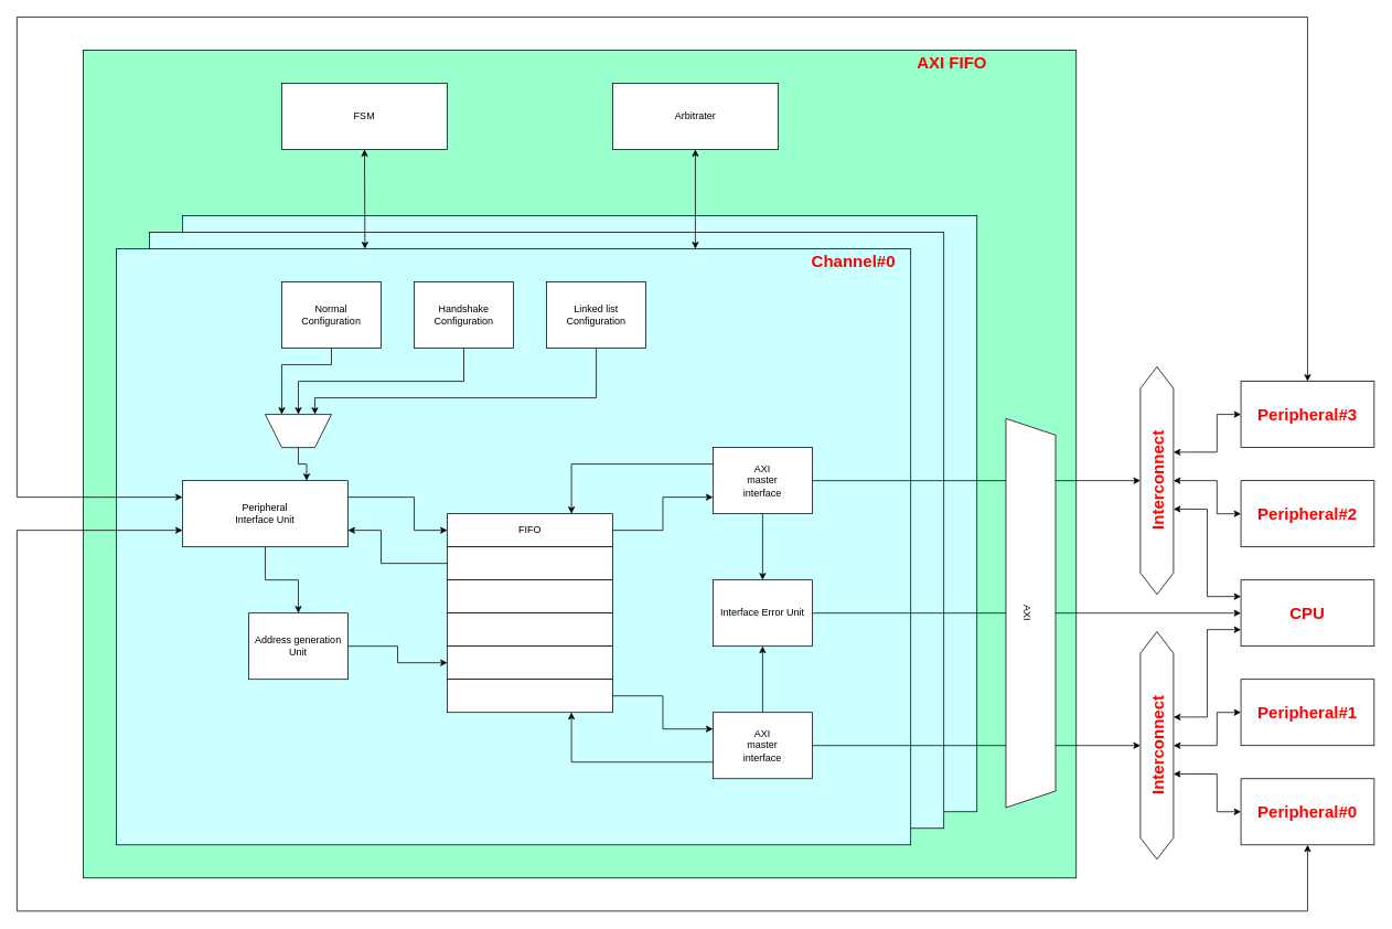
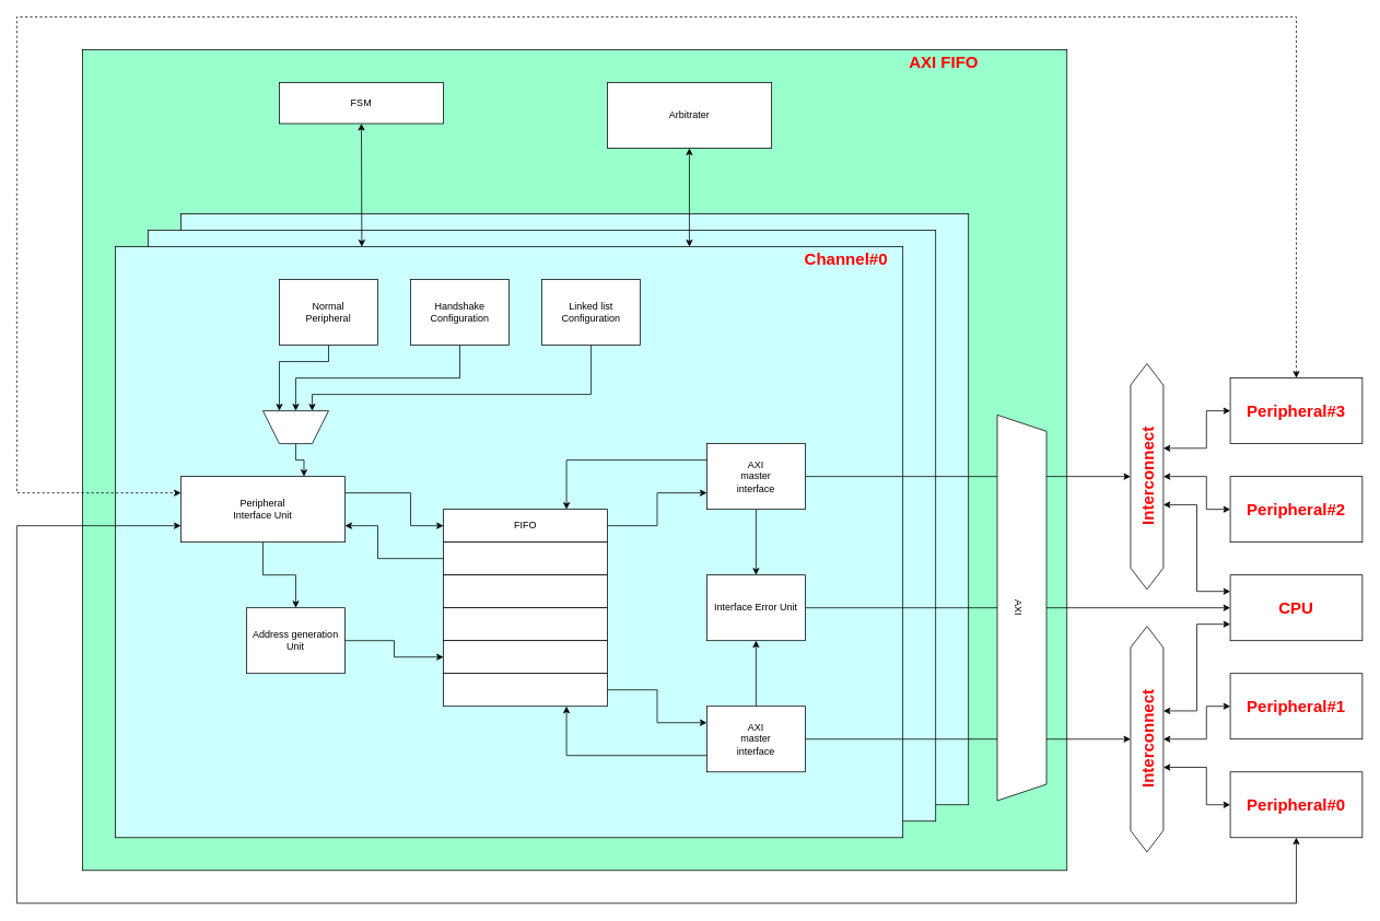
  <mxCell id="0" />
  <mxCell id="1" parent="0" />
  <mxCell id="2" value="" style="rounded=0;whiteSpace=wrap;html=1;fillColor=#99FFCC;" parent="1" vertex="1"><mxGeometry x="100" y="60" width="1200" height="1000" as="geometry" /></mxCell>
  <mxCell id="3" value="" style="rounded=0;whiteSpace=wrap;html=1;fillColor=#CCFFFF;" parent="1" vertex="1"><mxGeometry x="220" width="960" height="720" as="geometry" y="260" /></mxCell>
  <mxCell id="4" value="" style="rounded=0;whiteSpace=wrap;html=1;fillColor=#CCFFFF;" parent="1" vertex="1"><mxGeometry x="180" y="280" width="960" height="720" as="geometry" /></mxCell>
  <mxCell id="5" value="" style="rounded=0;whiteSpace=wrap;html=1;fillColor=#CCFFFF;" parent="1" vertex="1"><mxGeometry x="140" y="300" width="960" height="720" as="geometry" /></mxCell>
  <mxCell id="6" value="Arbitrater" style="rounded=0;whiteSpace=wrap;html=1;" parent="1" vertex="1"><mxGeometry x="740" y="100" width="200" height="80" as="geometry" /></mxCell>
  <mxCell id="7" style="edgeStyle=orthogonalEdgeStyle;rounded=0;orthogonalLoop=1;jettySize=auto;html=1;exitX=0.5;exitY=1;exitDx=0;exitDy=0;entryX=0.75;entryY=1;entryDx=0;entryDy=0;" parent="1" source="8" target="26" edge="1"><mxGeometry relative="1" as="geometry"><Array as="points"><mxPoint x="400" y="440" /><mxPoint x="340" y="440" /></Array></mxGeometry></mxCell>
- <mxCell id="8" value="Normal&lt;br&gt;Configuration" style="rounded=0;whiteSpace=wrap;html=1;" parent="1" vertex="1"><mxGeometry x="340" y="340" width="120" height="80" as="geometry" /></mxCell>
+ <mxCell id="8" value="Normal&lt;br&gt;Peripheral" style="rounded=0;whiteSpace=wrap;html=1;" parent="1" vertex="1"><mxGeometry x="340" y="340" width="120" height="80" as="geometry" /></mxCell>
  <mxCell id="9" style="edgeStyle=orthogonalEdgeStyle;rounded=0;orthogonalLoop=1;jettySize=auto;html=1;exitX=0.5;exitY=1;exitDx=0;exitDy=0;" parent="1" source="10" target="26" edge="1"><mxGeometry relative="1" as="geometry" /></mxCell>
  <mxCell id="10" value="Handshake&lt;br&gt;Configuration" style="rounded=0;whiteSpace=wrap;html=1;" parent="1" vertex="1"><mxGeometry x="500" y="340" width="120" height="80" as="geometry" /></mxCell>
  <mxCell id="11" style="edgeStyle=orthogonalEdgeStyle;rounded=0;orthogonalLoop=1;jettySize=auto;html=1;exitX=0.5;exitY=1;exitDx=0;exitDy=0;entryX=0.25;entryY=1;entryDx=0;entryDy=0;" parent="1" source="12" target="26" edge="1"><mxGeometry relative="1" as="geometry"><Array as="points"><mxPoint x="720" y="480" /><mxPoint x="380" y="480" /></Array></mxGeometry></mxCell>
  <mxCell id="12" value="Linked list&lt;br&gt;Configuration" style="rounded=0;whiteSpace=wrap;html=1;" parent="1" vertex="1"><mxGeometry x="660" y="340" width="120" height="80" as="geometry" /></mxCell>
  <mxCell id="13" style="edgeStyle=orthogonalEdgeStyle;rounded=0;orthogonalLoop=1;jettySize=auto;html=1;exitX=0.5;exitY=1;exitDx=0;exitDy=0;" parent="1" source="16" target="37" edge="1"><mxGeometry relative="1" as="geometry" /></mxCell>
  <mxCell id="14" style="edgeStyle=orthogonalEdgeStyle;rounded=0;orthogonalLoop=1;jettySize=auto;html=1;exitX=0;exitY=0.25;exitDx=0;exitDy=0;entryX=0.75;entryY=0;entryDx=0;entryDy=0;" parent="1" source="16" target="30" edge="1"><mxGeometry relative="1" as="geometry" /></mxCell>
  <mxCell id="15" style="edgeStyle=orthogonalEdgeStyle;rounded=0;orthogonalLoop=1;jettySize=auto;html=1;exitX=1;exitY=0.5;exitDx=0;exitDy=0;entryX=0.5;entryY=1;entryDx=0;entryDy=0;" parent="1" source="16" target="49" edge="1"><mxGeometry relative="1" as="geometry" /></mxCell>
  <mxCell id="16" value="AXI&lt;br&gt;master&lt;br&gt;interface" style="rounded=0;whiteSpace=wrap;html=1;" parent="1" vertex="1"><mxGeometry x="861" y="540" width="120" height="80" as="geometry" /></mxCell>
  <mxCell id="17" style="edgeStyle=orthogonalEdgeStyle;rounded=0;orthogonalLoop=1;jettySize=auto;html=1;exitX=0.5;exitY=0;exitDx=0;exitDy=0;entryX=0.5;entryY=1;entryDx=0;entryDy=0;" parent="1" source="20" target="37" edge="1"><mxGeometry relative="1" as="geometry" /></mxCell>
  <mxCell id="18" style="edgeStyle=orthogonalEdgeStyle;rounded=0;orthogonalLoop=1;jettySize=auto;html=1;exitX=0;exitY=0.75;exitDx=0;exitDy=0;entryX=0.75;entryY=1;entryDx=0;entryDy=0;" parent="1" source="20" target="35" edge="1"><mxGeometry relative="1" as="geometry" /></mxCell>
  <mxCell id="19" style="edgeStyle=orthogonalEdgeStyle;rounded=0;orthogonalLoop=1;jettySize=auto;html=1;exitX=1;exitY=0.5;exitDx=0;exitDy=0;entryX=0.5;entryY=1;entryDx=0;entryDy=0;" parent="1" source="20" target="52" edge="1"><mxGeometry relative="1" as="geometry" /></mxCell>
  <mxCell id="20" value="AXI&lt;br&gt;master&lt;br&gt;interface" style="rounded=0;whiteSpace=wrap;html=1;" parent="1" vertex="1"><mxGeometry x="861" y="860" width="120" height="80" as="geometry" /></mxCell>
- <mxCell id="21" value="FSM" style="rounded=0;whiteSpace=wrap;html=1;" parent="1" vertex="1"><mxGeometry x="340" y="100" width="200" height="80" as="geometry" /></mxCell>
+ <mxCell id="21" value="FSM" style="rounded=0;whiteSpace=wrap;html=1;" parent="1" vertex="1"><mxGeometry x="340" y="100" width="200" height="50" as="geometry" /></mxCell>
  <mxCell id="22" style="edgeStyle=orthogonalEdgeStyle;rounded=0;orthogonalLoop=1;jettySize=auto;html=1;exitX=0.5;exitY=1;exitDx=0;exitDy=0;entryX=0.5;entryY=0;entryDx=0;entryDy=0;" parent="1" source="24" target="28" edge="1"><mxGeometry relative="1" as="geometry" /></mxCell>
  <mxCell id="23" style="edgeStyle=orthogonalEdgeStyle;rounded=0;orthogonalLoop=1;jettySize=auto;html=1;exitX=1;exitY=0.25;exitDx=0;exitDy=0;entryX=0;entryY=0.5;entryDx=0;entryDy=0;" parent="1" source="24" target="30" edge="1"><mxGeometry relative="1" as="geometry"><Array as="points"><mxPoint x="500" y="600" /><mxPoint x="500" y="640" /></Array></mxGeometry></mxCell>
  <mxCell id="24" value="Peripheral&lt;br&gt;Interface Unit" style="rounded=0;whiteSpace=wrap;html=1;" parent="1" vertex="1"><mxGeometry x="220" y="580" width="200" height="80" as="geometry" /></mxCell>
  <mxCell id="25" style="edgeStyle=orthogonalEdgeStyle;rounded=0;orthogonalLoop=1;jettySize=auto;html=1;exitX=0.5;exitY=0;exitDx=0;exitDy=0;entryX=0.75;entryY=0;entryDx=0;entryDy=0;" parent="1" source="26" target="24" edge="1"><mxGeometry relative="1" as="geometry" /></mxCell>
  <mxCell id="26" value="" style="shape=trapezoid;perimeter=trapezoidPerimeter;whiteSpace=wrap;html=1;fixedSize=1;rotation=-180;" parent="1" vertex="1"><mxGeometry x="320" y="500" width="80" height="40" as="geometry" /></mxCell>
  <mxCell id="27" style="edgeStyle=orthogonalEdgeStyle;rounded=0;orthogonalLoop=1;jettySize=auto;html=1;exitX=1;exitY=0.5;exitDx=0;exitDy=0;entryX=0;entryY=0.5;entryDx=0;entryDy=0;" parent="1" source="28" target="34" edge="1"><mxGeometry relative="1" as="geometry" /></mxCell>
  <mxCell id="28" value="Address generation Unit" style="rounded=0;whiteSpace=wrap;html=1;" parent="1" vertex="1"><mxGeometry x="300" y="740" width="120" height="80" as="geometry" /></mxCell>
  <mxCell id="29" value="" style="group" parent="1" vertex="1" connectable="0"><mxGeometry x="540" y="620" width="200" height="240" as="geometry" /></mxCell>
  <mxCell id="30" value="FIFO" style="rounded=0;whiteSpace=wrap;html=1;" parent="29" vertex="1"><mxGeometry width="200" height="40" as="geometry" /></mxCell>
  <mxCell id="31" value="" style="rounded=0;whiteSpace=wrap;html=1;" parent="29" vertex="1"><mxGeometry y="40" width="200" height="40" as="geometry" /></mxCell>
  <mxCell id="32" value="" style="rounded=0;whiteSpace=wrap;html=1;" parent="29" vertex="1"><mxGeometry y="80" width="200" height="40" as="geometry" /></mxCell>
  <mxCell id="33" value="" style="rounded=0;whiteSpace=wrap;html=1;" parent="29" vertex="1"><mxGeometry y="120" width="200" height="40" as="geometry" /></mxCell>
  <mxCell id="34" value="" style="rounded=0;whiteSpace=wrap;html=1;" parent="29" vertex="1"><mxGeometry y="160" width="200" height="40" as="geometry" /></mxCell>
  <mxCell id="35" value="" style="rounded=0;whiteSpace=wrap;html=1;" parent="29" vertex="1"><mxGeometry y="200" width="200" height="40" as="geometry" /></mxCell>
  <mxCell id="36" style="edgeStyle=orthogonalEdgeStyle;rounded=0;orthogonalLoop=1;jettySize=auto;html=1;exitX=1;exitY=0.5;exitDx=0;exitDy=0;entryX=0;entryY=0.5;entryDx=0;entryDy=0;" parent="1" source="37" target="42" edge="1"><mxGeometry relative="1" as="geometry" /></mxCell>
  <mxCell id="37" value="Interface Error Unit" style="rounded=0;whiteSpace=wrap;html=1;" parent="1" vertex="1"><mxGeometry x="861" y="700" width="120" height="80" as="geometry" /></mxCell>
  <mxCell id="38" style="edgeStyle=orthogonalEdgeStyle;rounded=0;orthogonalLoop=1;jettySize=auto;html=1;exitX=1;exitY=0.5;exitDx=0;exitDy=0;entryX=0;entryY=0.75;entryDx=0;entryDy=0;" parent="1" source="30" target="16" edge="1"><mxGeometry relative="1" as="geometry" /></mxCell>
  <mxCell id="39" style="edgeStyle=orthogonalEdgeStyle;rounded=0;orthogonalLoop=1;jettySize=auto;html=1;exitX=1;exitY=0.5;exitDx=0;exitDy=0;entryX=0;entryY=0.25;entryDx=0;entryDy=0;" parent="1" source="35" target="20" edge="1"><mxGeometry relative="1" as="geometry" /></mxCell>
  <mxCell id="40" style="edgeStyle=orthogonalEdgeStyle;rounded=0;orthogonalLoop=1;jettySize=auto;html=1;exitX=0;exitY=0.25;exitDx=0;exitDy=0;entryX=0.625;entryY=0;entryDx=0;entryDy=0;fontSize=20;fontColor=#FF0000;startArrow=classic;startFill=1;" parent="1" source="42" target="49" edge="1"><mxGeometry relative="1" as="geometry" /></mxCell>
  <mxCell id="41" style="edgeStyle=orthogonalEdgeStyle;rounded=0;orthogonalLoop=1;jettySize=auto;html=1;exitX=0;exitY=0.75;exitDx=0;exitDy=0;entryX=0.375;entryY=0;entryDx=0;entryDy=0;fontSize=20;fontColor=#FF0000;startArrow=classic;startFill=1;" parent="1" source="42" target="52" edge="1"><mxGeometry relative="1" as="geometry" /></mxCell>
  <mxCell id="42" value="&lt;b&gt;&lt;font style=&quot;font-size: 20px;&quot; color=&quot;#ff0000&quot;&gt;CPU&lt;/font&gt;&lt;/b&gt;" style="rounded=0;whiteSpace=wrap;html=1;" parent="1" vertex="1"><mxGeometry x="1499" y="700" width="161" height="80" as="geometry" /></mxCell>
  <mxCell id="43" style="edgeStyle=orthogonalEdgeStyle;rounded=0;orthogonalLoop=1;jettySize=auto;html=1;exitX=0;exitY=0.5;exitDx=0;exitDy=0;entryX=1;entryY=0.75;entryDx=0;entryDy=0;" parent="1" source="31" target="24" edge="1"><mxGeometry relative="1" as="geometry"><Array as="points"><mxPoint x="460" y="680" /><mxPoint x="460" y="640" /></Array></mxGeometry></mxCell>
  <mxCell id="44" value="" style="endArrow=classic;startArrow=classic;html=1;rounded=0;entryX=0.5;entryY=1;entryDx=0;entryDy=0;exitX=0.313;exitY=0;exitDx=0;exitDy=0;exitPerimeter=0;" parent="1" source="5" target="21" edge="1"><mxGeometry width="50" height="50" relative="1" as="geometry"><mxPoint x="440" y="240" as="sourcePoint" /><mxPoint x="460" y="190" as="targetPoint" /></mxGeometry></mxCell>
  <mxCell id="45" value="" style="endArrow=classic;startArrow=classic;html=1;rounded=0;entryX=0.5;entryY=1;entryDx=0;entryDy=0;exitX=0.313;exitY=0;exitDx=0;exitDy=0;exitPerimeter=0;" parent="1" edge="1"><mxGeometry width="50" height="50" relative="1" as="geometry"><mxPoint x="839.71" y="300" as="sourcePoint" /><mxPoint x="839.71" y="180" as="targetPoint" /></mxGeometry></mxCell>
  <mxCell id="46" value="&lt;font color=&quot;#ff0000&quot; style=&quot;font-size: 20px;&quot;&gt;AXI FIFO&lt;/font&gt;" style="text;html=1;strokeColor=none;fillColor=none;align=center;verticalAlign=middle;whiteSpace=wrap;rounded=0;fontSize=20;fontStyle=1" parent="1" vertex="1"><mxGeometry x="1080" y="60" width="140" height="30" as="geometry" /></mxCell>
  <mxCell id="47" value="&lt;font color=&quot;#ff0000&quot; style=&quot;font-size: 20px;&quot;&gt;Channel#0&lt;/font&gt;" style="text;html=1;strokeColor=none;fillColor=none;align=center;verticalAlign=middle;whiteSpace=wrap;rounded=0;fontSize=20;fontStyle=1" parent="1" vertex="1"><mxGeometry x="961" y="300" width="140" height="30" as="geometry" /></mxCell>
  <mxCell id="48" value="" style="group" parent="1" vertex="1" connectable="0"><mxGeometry x="1377.5" y="442.5" width="40" height="275" as="geometry" /></mxCell>
  <mxCell id="49" value="" style="verticalLabelPosition=bottom;verticalAlign=top;html=1;shape=hexagon;perimeter=hexagonPerimeter2;arcSize=6;size=0.095;rotation=90;" parent="48" vertex="1"><mxGeometry x="-117.5" y="117.5" width="275" height="40" as="geometry" /></mxCell>
  <mxCell id="50" value="&lt;b&gt;Interconnect&lt;/b&gt;" style="text;html=1;strokeColor=none;fillColor=none;align=center;verticalAlign=middle;whiteSpace=wrap;rounded=0;fontSize=20;fontColor=#FF0000;rotation=-90;" parent="48" vertex="1"><mxGeometry x="-40" y="122.5" width="120" height="30" as="geometry" /></mxCell>
  <mxCell id="51" value="" style="group" parent="1" vertex="1" connectable="0"><mxGeometry x="1377.5" y="762.5" width="40" height="275" as="geometry" /></mxCell>
  <mxCell id="52" value="" style="verticalLabelPosition=bottom;verticalAlign=top;html=1;shape=hexagon;perimeter=hexagonPerimeter2;arcSize=6;size=0.095;rotation=90;" parent="51" vertex="1"><mxGeometry x="-117.5" y="117.5" width="275" height="40" as="geometry" /></mxCell>
  <mxCell id="53" value="&lt;b&gt;Interconnect&lt;/b&gt;" style="text;html=1;strokeColor=none;fillColor=none;align=center;verticalAlign=middle;whiteSpace=wrap;rounded=0;fontSize=20;fontColor=#FF0000;rotation=-90;" parent="51" vertex="1"><mxGeometry x="-40" y="122.5" width="120" height="30" as="geometry" /></mxCell>
  <mxCell id="54" style="edgeStyle=orthogonalEdgeStyle;rounded=0;orthogonalLoop=1;jettySize=auto;html=1;exitX=0;exitY=0.5;exitDx=0;exitDy=0;entryX=0.5;entryY=0;entryDx=0;entryDy=0;fontSize=20;fontColor=#FF0000;startArrow=classic;startFill=1;" parent="1" source="55" target="52" edge="1"><mxGeometry relative="1" as="geometry"><Array as="points"><mxPoint x="1470" y="860" /><mxPoint x="1470" y="900" /></Array></mxGeometry></mxCell>
  <mxCell id="55" value="&lt;b style=&quot;border-color: var(--border-color);&quot;&gt;&lt;font style=&quot;border-color: var(--border-color); font-size: 20px;&quot; color=&quot;#ff0000&quot;&gt;Peripheral#1&lt;/font&gt;&lt;/b&gt;" style="rounded=0;whiteSpace=wrap;html=1;" parent="1" vertex="1"><mxGeometry x="1499" y="820" width="161" height="80" as="geometry" /></mxCell>
  <mxCell id="56" style="edgeStyle=orthogonalEdgeStyle;rounded=0;orthogonalLoop=1;jettySize=auto;html=1;exitX=0;exitY=0.5;exitDx=0;exitDy=0;entryX=0.625;entryY=0;entryDx=0;entryDy=0;fontSize=20;fontColor=#FF0000;startArrow=classic;startFill=1;" parent="1" source="58" target="52" edge="1"><mxGeometry relative="1" as="geometry"><Array as="points"><mxPoint x="1470" y="980" /><mxPoint x="1470" y="934" /></Array></mxGeometry></mxCell>
  <mxCell id="57" style="edgeStyle=orthogonalEdgeStyle;rounded=0;orthogonalLoop=1;jettySize=auto;html=1;exitX=0.5;exitY=1;exitDx=0;exitDy=0;entryX=0;entryY=0.75;entryDx=0;entryDy=0;fontSize=20;fontColor=#FF0000;startArrow=classic;startFill=1;" parent="1" source="58" target="24" edge="1"><mxGeometry relative="1" as="geometry"><Array as="points"><mxPoint x="1580" y="1100" /><mxPoint x="20" y="1100" /><mxPoint x="20" y="640" /></Array></mxGeometry></mxCell>
  <mxCell id="58" value="&lt;b&gt;&lt;font style=&quot;font-size: 20px;&quot; color=&quot;#ff0000&quot;&gt;Peripheral#0&lt;/font&gt;&lt;/b&gt;" style="rounded=0;whiteSpace=wrap;html=1;" parent="1" vertex="1"><mxGeometry x="1499" y="940" width="161" height="80" as="geometry" /></mxCell>
  <mxCell id="59" style="edgeStyle=orthogonalEdgeStyle;rounded=0;orthogonalLoop=1;jettySize=auto;html=1;exitX=0;exitY=0.5;exitDx=0;exitDy=0;entryX=0.5;entryY=0;entryDx=0;entryDy=0;fontSize=20;fontColor=#FF0000;startArrow=classic;startFill=1;" parent="1" source="60" target="49" edge="1"><mxGeometry relative="1" as="geometry"><Array as="points"><mxPoint x="1470" y="620" /><mxPoint x="1470" y="580" /></Array></mxGeometry></mxCell>
  <mxCell id="60" value="&lt;b style=&quot;border-color: var(--border-color);&quot;&gt;&lt;font style=&quot;border-color: var(--border-color); font-size: 20px;&quot; color=&quot;#ff0000&quot;&gt;Peripheral#2&lt;/font&gt;&lt;/b&gt;" style="rounded=0;whiteSpace=wrap;html=1;" parent="1" vertex="1"><mxGeometry x="1499" y="580" width="161" height="80" as="geometry" /></mxCell>
  <mxCell id="61" style="edgeStyle=orthogonalEdgeStyle;rounded=0;orthogonalLoop=1;jettySize=auto;html=1;exitX=0;exitY=0.5;exitDx=0;exitDy=0;entryX=0.375;entryY=0;entryDx=0;entryDy=0;fontSize=20;fontColor=#FF0000;startArrow=classic;startFill=1;" parent="1" source="63" target="49" edge="1"><mxGeometry relative="1" as="geometry"><Array as="points"><mxPoint x="1470" y="500" /><mxPoint x="1470" y="546" /></Array></mxGeometry></mxCell>
- <mxCell id="62" style="edgeStyle=orthogonalEdgeStyle;rounded=0;orthogonalLoop=1;jettySize=auto;html=1;exitX=0.5;exitY=0;exitDx=0;exitDy=0;entryX=0;entryY=0.25;entryDx=0;entryDy=0;fontSize=20;fontColor=#FF0000;startArrow=classic;startFill=1;" parent="1" source="63" target="24" edge="1"><mxGeometry relative="1" as="geometry"><Array as="points"><mxPoint x="1580" y="20" /><mxPoint x="20" y="20" /><mxPoint x="20" y="600" /></Array></mxGeometry></mxCell>
+ <mxCell id="62" style="edgeStyle=orthogonalEdgeStyle;rounded=0;orthogonalLoop=1;jettySize=auto;html=1;exitX=0.5;exitY=0;exitDx=0;exitDy=0;entryX=0;entryY=0.25;entryDx=0;entryDy=0;fontSize=20;fontColor=#FF0000;startArrow=classic;startFill=1;dashed=1;" parent="1" source="63" target="24" edge="1"><mxGeometry relative="1" as="geometry"><Array as="points"><mxPoint x="1580" y="20" /><mxPoint x="20" y="20" /><mxPoint x="20" y="600" /></Array></mxGeometry></mxCell>
  <mxCell id="63" value="&lt;b style=&quot;border-color: var(--border-color);&quot;&gt;&lt;font style=&quot;border-color: var(--border-color); font-size: 20px;&quot; color=&quot;#ff0000&quot;&gt;Peripheral#3&lt;/font&gt;&lt;/b&gt;" style="rounded=0;whiteSpace=wrap;html=1;" parent="1" vertex="1"><mxGeometry x="1499" y="460" width="161" height="80" as="geometry" /></mxCell>
  <mxCell id="64" value="&lt;font style=&quot;font-size: 12px;&quot; color=&quot;#000000&quot;&gt;AXI&lt;/font&gt;" style="shape=trapezoid;perimeter=trapezoidPerimeter;whiteSpace=wrap;html=1;fixedSize=1;strokeColor=#000000;fontSize=20;fontColor=#FF0000;fillColor=#FFFFFF;rotation=90;" parent="1" vertex="1"><mxGeometry x="1010" y="710" width="470" height="60" as="geometry" /></mxCell>
